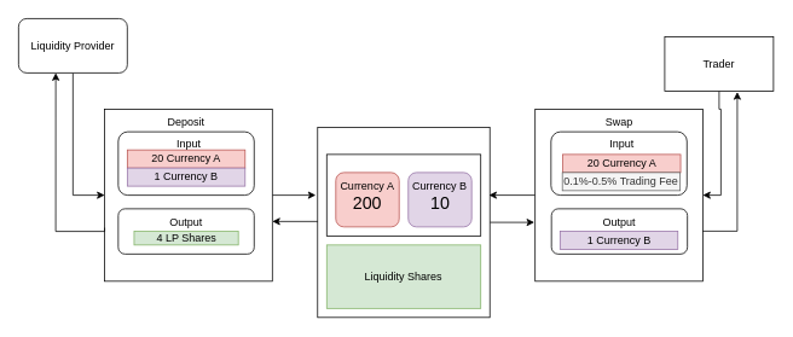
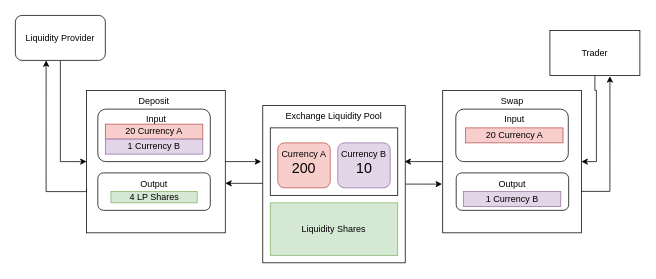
  <mxCell id="0" />
  <mxCell id="1" parent="0" />
  <mxCell id="2" style="edgeStyle=orthogonalEdgeStyle;rounded=0;orthogonalLoop=1;jettySize=auto;html=1;exitX=1;exitY=0.5;exitDx=0;exitDy=0;entryX=-0.011;entryY=0.357;entryDx=0;entryDy=0;entryPerimeter=0;fontSize=12;" edge="1" parent="1" source="3" target="6"><mxGeometry relative="1" as="geometry" /></mxCell>
  <mxCell id="3" value="" style="rounded=0;whiteSpace=wrap;html=1;fontSize=12;" vertex="1" parent="1"><mxGeometry x="115" y="120" width="185" height="190" as="geometry" /></mxCell>
  <mxCell id="4" style="edgeStyle=orthogonalEdgeStyle;rounded=0;orthogonalLoop=1;jettySize=auto;html=1;exitX=0;exitY=0.5;exitDx=0;exitDy=0;fontSize=12;" edge="1" parent="1" source="6"><mxGeometry relative="1" as="geometry"><mxPoint x="300" y="244" as="targetPoint" /><Array as="points"><mxPoint x="350" y="244" /></Array></mxGeometry></mxCell>
  <mxCell id="5" style="edgeStyle=orthogonalEdgeStyle;rounded=0;orthogonalLoop=1;jettySize=auto;html=1;exitX=1;exitY=0.5;exitDx=0;exitDy=0;entryX=-0.005;entryY=0.658;entryDx=0;entryDy=0;entryPerimeter=0;fontSize=12;" edge="1" parent="1" source="6" target="28"><mxGeometry relative="1" as="geometry" /></mxCell>
  <mxCell id="6" value="" style="rounded=0;whiteSpace=wrap;html=1;" vertex="1" parent="1"><mxGeometry x="350" y="140" width="190" height="210" as="geometry" /></mxCell>
+ <mxCell id="7" value="Exchange Liquidity Pool" style="text;html=1;strokeColor=none;fillColor=none;align=center;verticalAlign=middle;whiteSpace=wrap;rounded=0;" vertex="1" parent="1"><mxGeometry x="370" y="140" width="150" height="30" as="geometry" /></mxCell>
  <mxCell id="8" value="" style="rounded=0;whiteSpace=wrap;html=1;" vertex="1" parent="1"><mxGeometry x="360" y="170" width="170" height="90" as="geometry" /></mxCell>
  <mxCell id="9" value="" style="rounded=1;whiteSpace=wrap;html=1;fillColor=#f8cecc;strokeColor=#b85450;" vertex="1" parent="1"><mxGeometry x="370" y="190" width="70" height="60" as="geometry" /></mxCell>
  <mxCell id="10" value="" style="rounded=1;whiteSpace=wrap;html=1;fillColor=#e1d5e7;strokeColor=#9673a6;" vertex="1" parent="1"><mxGeometry x="450" y="190" width="70" height="60" as="geometry" /></mxCell>
  <mxCell id="11" value="Currency A" style="text;html=1;strokeColor=none;fillColor=none;align=center;verticalAlign=middle;whiteSpace=wrap;rounded=0;" vertex="1" parent="1"><mxGeometry x="370" y="190" width="70" height="30" as="geometry" /></mxCell>
  <mxCell id="12" value="Currency B" style="text;html=1;strokeColor=none;fillColor=none;align=center;verticalAlign=middle;whiteSpace=wrap;rounded=0;" vertex="1" parent="1"><mxGeometry x="450" y="190" width="70" height="30" as="geometry" /></mxCell>
  <mxCell id="13" value="&lt;font style=&quot;font-size: 19px&quot;&gt;200&lt;/font&gt;" style="text;html=1;strokeColor=none;fillColor=none;align=center;verticalAlign=middle;whiteSpace=wrap;rounded=0;" vertex="1" parent="1"><mxGeometry x="375" y="210" width="60" height="30" as="geometry" /></mxCell>
  <mxCell id="14" value="&lt;font style=&quot;font-size: 19px&quot;&gt;10&lt;/font&gt;" style="text;html=1;strokeColor=none;fillColor=none;align=center;verticalAlign=middle;whiteSpace=wrap;rounded=0;" vertex="1" parent="1"><mxGeometry x="467.5" y="210" width="35" height="30" as="geometry" /></mxCell>
  <mxCell id="15" value="" style="rounded=0;whiteSpace=wrap;html=1;fontSize=19;fillColor=#d5e8d4;strokeColor=#82b366;" vertex="1" parent="1"><mxGeometry x="360" y="270" width="170" height="70" as="geometry" /></mxCell>
  <mxCell id="16" value="Liquidity Shares" style="text;html=1;strokeColor=none;fillColor=none;align=center;verticalAlign=middle;whiteSpace=wrap;rounded=0;fontSize=12;" vertex="1" parent="1"><mxGeometry x="375" y="290" width="140" height="30" as="geometry" /></mxCell>
  <mxCell id="17" style="edgeStyle=orthogonalEdgeStyle;rounded=0;orthogonalLoop=1;jettySize=auto;html=1;entryX=0;entryY=0.5;entryDx=0;entryDy=0;fontSize=12;" edge="1" parent="1" source="18" target="3"><mxGeometry relative="1" as="geometry" /></mxCell>
  <mxCell id="18" value="Liquidity Provider" style="whiteSpace=wrap;html=1;fontSize=12;rounded=1;" vertex="1" parent="1"><mxGeometry x="20" y="20" width="120" height="60" as="geometry" /></mxCell>
  <mxCell id="19" value="" style="rounded=1;whiteSpace=wrap;html=1;fontSize=12;" vertex="1" parent="1"><mxGeometry x="130" y="145" width="150" height="70" as="geometry" /></mxCell>
  <mxCell id="20" value="Deposit" style="text;html=1;strokeColor=none;fillColor=none;align=center;verticalAlign=middle;whiteSpace=wrap;rounded=0;fontSize=12;" vertex="1" parent="1"><mxGeometry x="175" y="120" width="60" height="30" as="geometry" /></mxCell>
  <mxCell id="21" value="20 Currency A" style="text;html=1;strokeColor=#b85450;fillColor=#f8cecc;align=center;verticalAlign=middle;whiteSpace=wrap;rounded=0;fontSize=12;fontStyle=0" vertex="1" parent="1"><mxGeometry x="140" y="165" width="130" height="20" as="geometry" /></mxCell>
  <mxCell id="22" value="1 Currency B" style="text;html=1;strokeColor=#9673a6;fillColor=#e1d5e7;align=center;verticalAlign=middle;whiteSpace=wrap;rounded=0;fontSize=12;fontStyle=0" vertex="1" parent="1"><mxGeometry x="140" y="185" width="130" height="20" as="geometry" /></mxCell>
  <mxCell id="23" style="edgeStyle=orthogonalEdgeStyle;rounded=0;orthogonalLoop=1;jettySize=auto;html=1;fontSize=12;entryX=0.342;entryY=1;entryDx=0;entryDy=0;entryPerimeter=0;exitX=0;exitY=0.689;exitDx=0;exitDy=0;exitPerimeter=0;" edge="1" parent="1" source="3" target="18"><mxGeometry relative="1" as="geometry"><mxPoint x="60" y="90" as="targetPoint" /><Array as="points"><mxPoint x="115" y="255" /><mxPoint x="61" y="255" /></Array></mxGeometry></mxCell>
  <mxCell id="24" value="" style="rounded=1;whiteSpace=wrap;html=1;fontSize=12;" vertex="1" parent="1"><mxGeometry x="130" y="230" width="150" height="50" as="geometry" /></mxCell>
  <mxCell id="25" value="Output" style="text;html=1;strokeColor=none;fillColor=none;align=center;verticalAlign=middle;whiteSpace=wrap;rounded=0;fontSize=12;" vertex="1" parent="1"><mxGeometry x="175" y="235" width="60" height="20" as="geometry" /></mxCell>
  <mxCell id="26" value="4 LP Shares" style="text;html=1;strokeColor=#82b366;fillColor=#d5e8d4;align=center;verticalAlign=middle;whiteSpace=wrap;rounded=0;fontSize=12;" vertex="1" parent="1"><mxGeometry x="147.5" y="255" width="115" height="15" as="geometry" /></mxCell>
  <mxCell id="27" style="edgeStyle=orthogonalEdgeStyle;rounded=0;orthogonalLoop=1;jettySize=auto;html=1;entryX=0.995;entryY=0.357;entryDx=0;entryDy=0;entryPerimeter=0;fontSize=12;" edge="1" parent="1" source="28" target="6"><mxGeometry relative="1" as="geometry" /></mxCell>
  <mxCell id="28" value="" style="rounded=0;whiteSpace=wrap;html=1;fontSize=12;" vertex="1" parent="1"><mxGeometry x="590" y="120" width="185" height="190" as="geometry" /></mxCell>
  <mxCell id="29" value="Swap" style="text;html=1;strokeColor=none;fillColor=none;align=center;verticalAlign=middle;whiteSpace=wrap;rounded=0;fontSize=12;" vertex="1" parent="1"><mxGeometry x="653" y="120" width="60" height="30" as="geometry" /></mxCell>
  <mxCell id="30" value="Input" style="text;html=1;strokeColor=none;fillColor=none;align=center;verticalAlign=middle;whiteSpace=wrap;rounded=0;fontSize=12;" vertex="1" parent="1"><mxGeometry x="178" y="145" width="60" height="25" as="geometry" /></mxCell>
  <mxCell id="31" value="" style="rounded=1;whiteSpace=wrap;html=1;fontSize=12;" vertex="1" parent="1"><mxGeometry x="607.5" y="145" width="150" height="70" as="geometry" /></mxCell>
  <mxCell id="32" value="Input" style="text;html=1;strokeColor=none;fillColor=none;align=center;verticalAlign=middle;whiteSpace=wrap;rounded=0;fontSize=12;" vertex="1" parent="1"><mxGeometry x="655.5" y="145" width="60" height="25" as="geometry" /></mxCell>
  <mxCell id="33" style="edgeStyle=orthogonalEdgeStyle;rounded=0;orthogonalLoop=1;jettySize=auto;html=1;entryX=0.667;entryY=1.017;entryDx=0;entryDy=0;entryPerimeter=0;fontSize=12;exitX=0.999;exitY=0.709;exitDx=0;exitDy=0;exitPerimeter=0;" edge="1" parent="1" source="28" target="40"><mxGeometry relative="1" as="geometry"><mxPoint x="780" y="255" as="sourcePoint" /></mxGeometry></mxCell>
  <mxCell id="34" value="" style="rounded=1;whiteSpace=wrap;html=1;fontSize=12;" vertex="1" parent="1"><mxGeometry x="608" y="230" width="150" height="50" as="geometry" /></mxCell>
  <mxCell id="35" value="Output" style="text;html=1;strokeColor=none;fillColor=none;align=center;verticalAlign=middle;whiteSpace=wrap;rounded=0;fontSize=12;" vertex="1" parent="1"><mxGeometry x="653" y="235" width="60" height="20" as="geometry" /></mxCell>
  <mxCell id="36" value="20 Currency A" style="text;html=1;strokeColor=#b85450;fillColor=#f8cecc;align=center;verticalAlign=middle;whiteSpace=wrap;rounded=0;fontSize=12;fontStyle=0" vertex="1" parent="1"><mxGeometry x="620.5" y="170" width="130" height="20" as="geometry" /></mxCell>
  <mxCell id="37" value="1 Currency B" style="text;html=1;strokeColor=#9673a6;fillColor=#e1d5e7;align=center;verticalAlign=middle;whiteSpace=wrap;rounded=0;fontSize=12;fontStyle=0" vertex="1" parent="1"><mxGeometry x="617.5" y="255" width="130" height="20" as="geometry" /></mxCell>
- <mxCell id="38" value="0.1%-0.5% Trading Fee" style="text;html=1;strokeColor=#666666;fillColor=#f5f5f5;align=center;verticalAlign=middle;whiteSpace=wrap;rounded=0;fontSize=12;fontColor=#333333;" vertex="1" parent="1"><mxGeometry x="620" y="190" width="130" height="20" as="geometry" /></mxCell>
  <mxCell id="39" style="edgeStyle=orthogonalEdgeStyle;rounded=0;orthogonalLoop=1;jettySize=auto;html=1;exitX=0.5;exitY=1;exitDx=0;exitDy=0;entryX=1;entryY=0.5;entryDx=0;entryDy=0;fontSize=12;" edge="1" parent="1" source="40" target="28"><mxGeometry relative="1" as="geometry" /></mxCell>
  <mxCell id="40" value="Trader" style="rounded=0;whiteSpace=wrap;html=1;fontSize=12;" vertex="1" parent="1"><mxGeometry x="733" y="40" width="120" height="60" as="geometry" /></mxCell>
